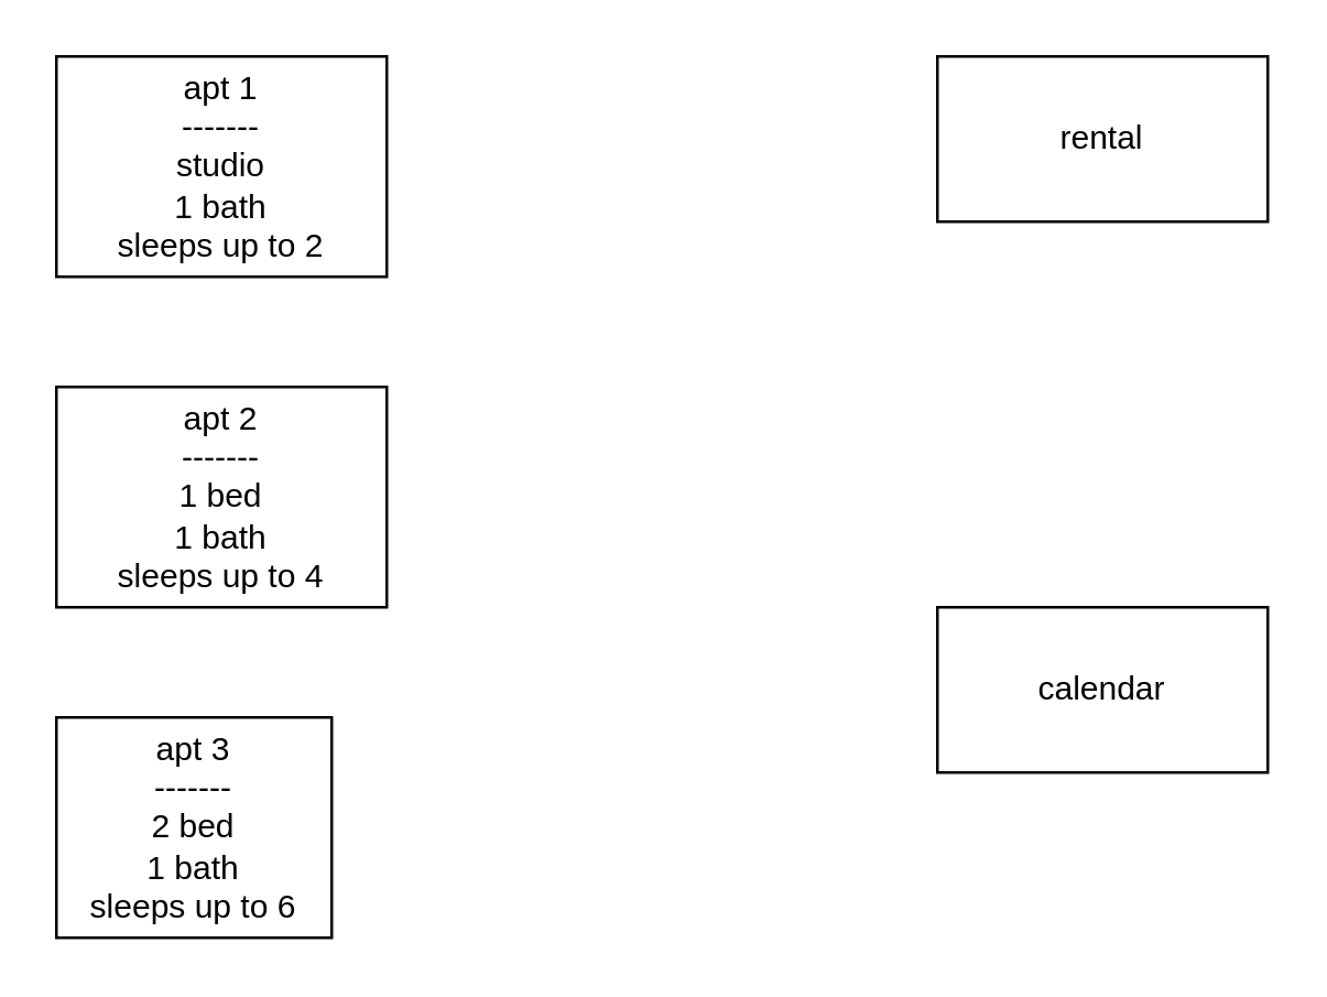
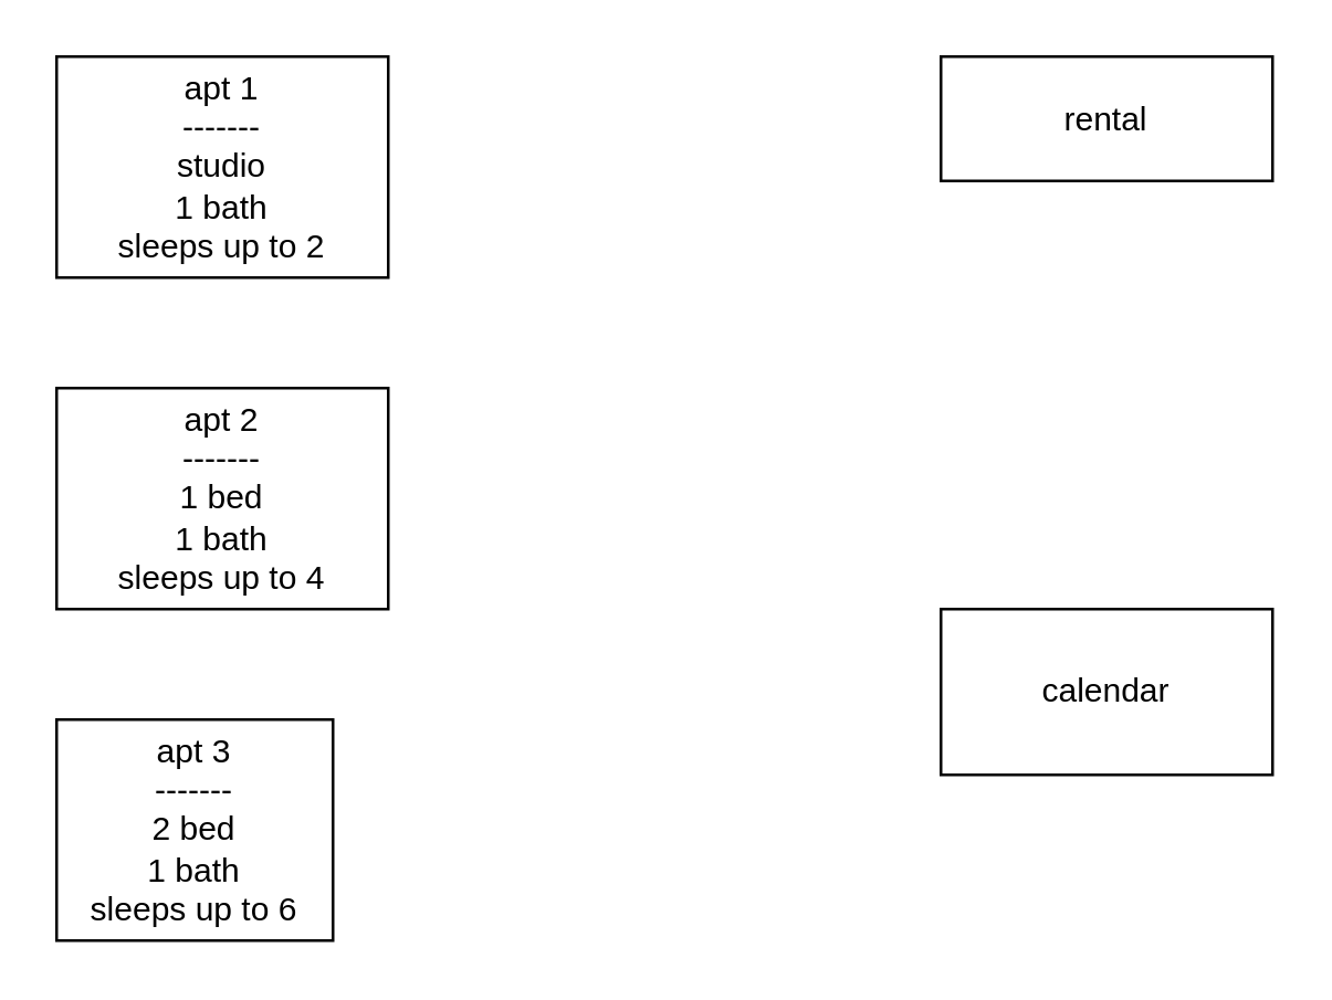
  <mxCell id="0" />
  <mxCell id="1" parent="0" />
  <mxCell id="2" value="calendar" style="rounded=0;whiteSpace=wrap;html=1;" vertex="1" parent="1"><mxGeometry x="340" y="220" width="120" height="60" as="geometry" /></mxCell>
- <mxCell id="3" value="rental" style="rounded=0;whiteSpace=wrap;html=1;" vertex="1" parent="1"><mxGeometry x="340" y="20" width="120" height="60" as="geometry" /></mxCell>
+ <mxCell id="3" value="rental" style="rounded=0;whiteSpace=wrap;html=1;" vertex="1" parent="1"><mxGeometry x="340" y="20" width="120" height="45" as="geometry" /></mxCell>
  <mxCell id="4" value="apt 1&lt;br&gt;-------&lt;br&gt;studio&lt;br&gt;1 bath&lt;br&gt;sleeps up to 2" style="rounded=0;whiteSpace=wrap;html=1;" vertex="1" parent="1"><mxGeometry x="20" y="20" width="120" height="80" as="geometry" /></mxCell>
  <mxCell id="5" value="apt 2&lt;br&gt;-------&lt;br&gt;1 bed&lt;br&gt;1 bath&lt;br&gt;sleeps up to 4" style="rounded=0;whiteSpace=wrap;html=1;" vertex="1" parent="1"><mxGeometry x="20" y="140" width="120" height="80" as="geometry" /></mxCell>
  <mxCell id="6" value="apt 3&lt;br&gt;-------&lt;br&gt;2 bed&lt;br&gt;1 bath&lt;br&gt;sleeps up to 6" style="rounded=0;whiteSpace=wrap;html=1;" vertex="1" parent="1"><mxGeometry x="20" y="260" width="100" height="80" as="geometry" /></mxCell>
